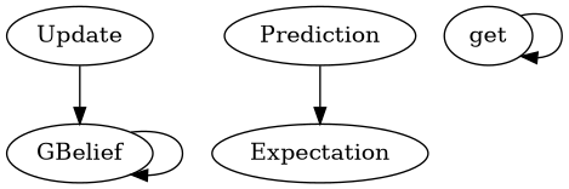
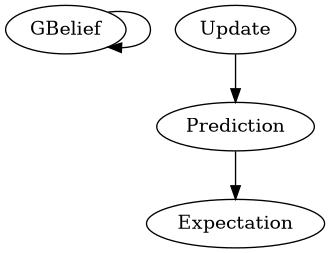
  digraph {
    GBelief
    Prediction
    Expectation
    Update
-   get
    GBelief -> GBelief
    Prediction -> Expectation
-   Update -> GBelief
-   get -> get
+   Update -> Prediction
  }
